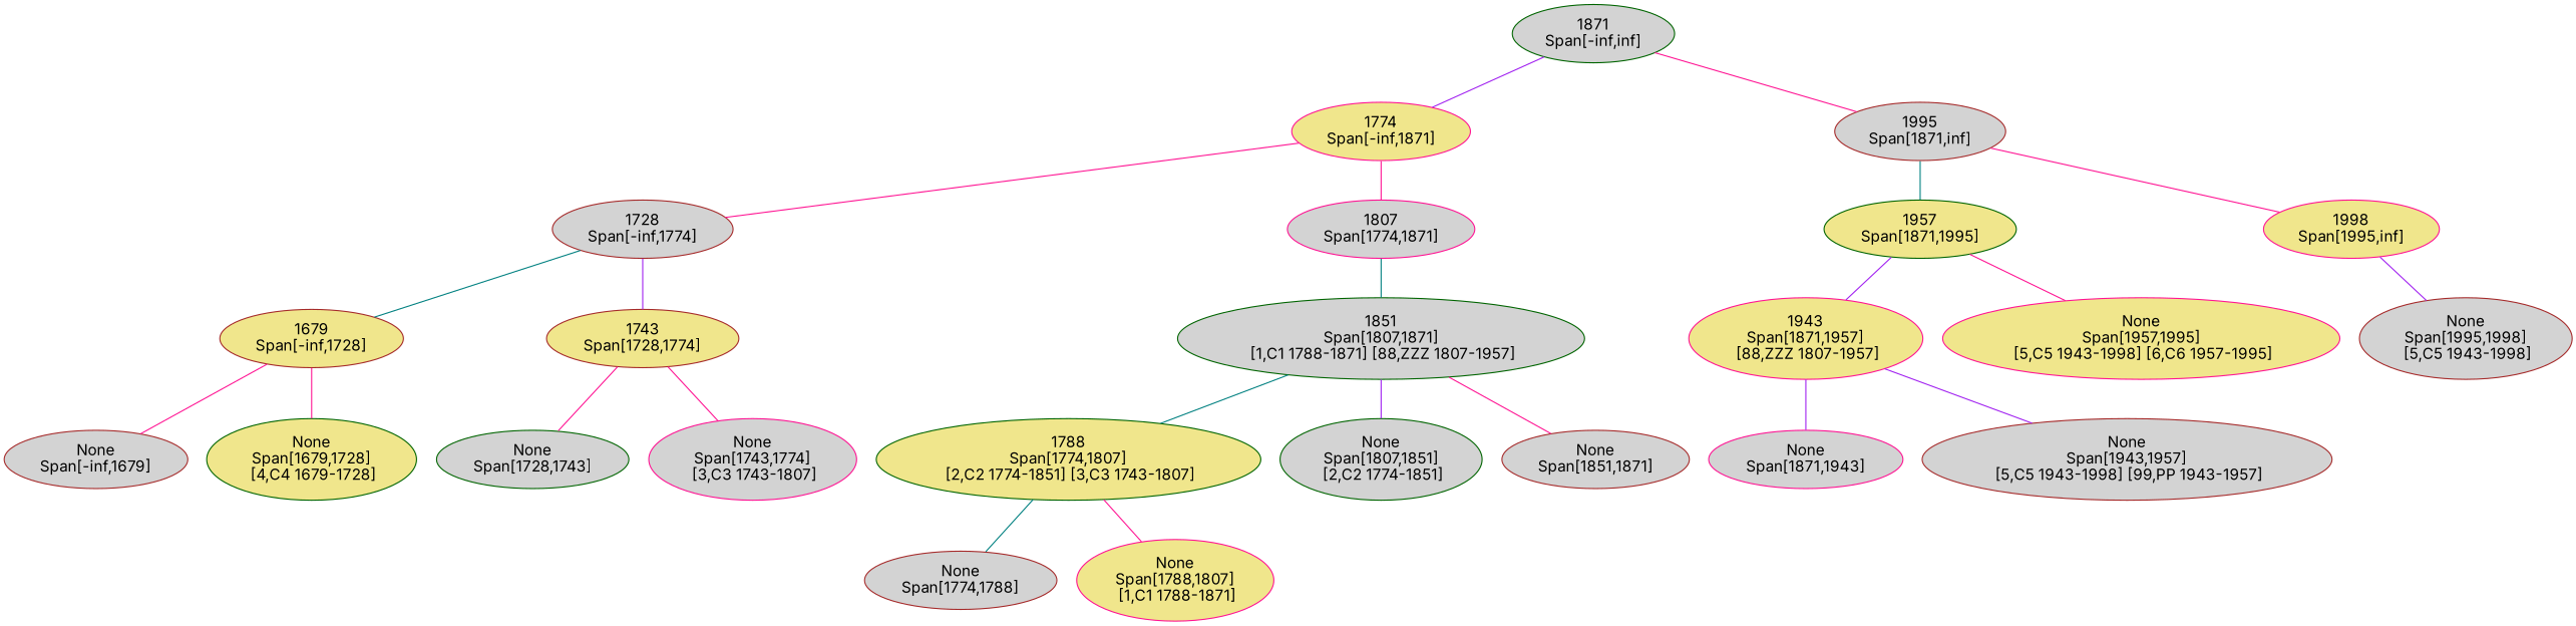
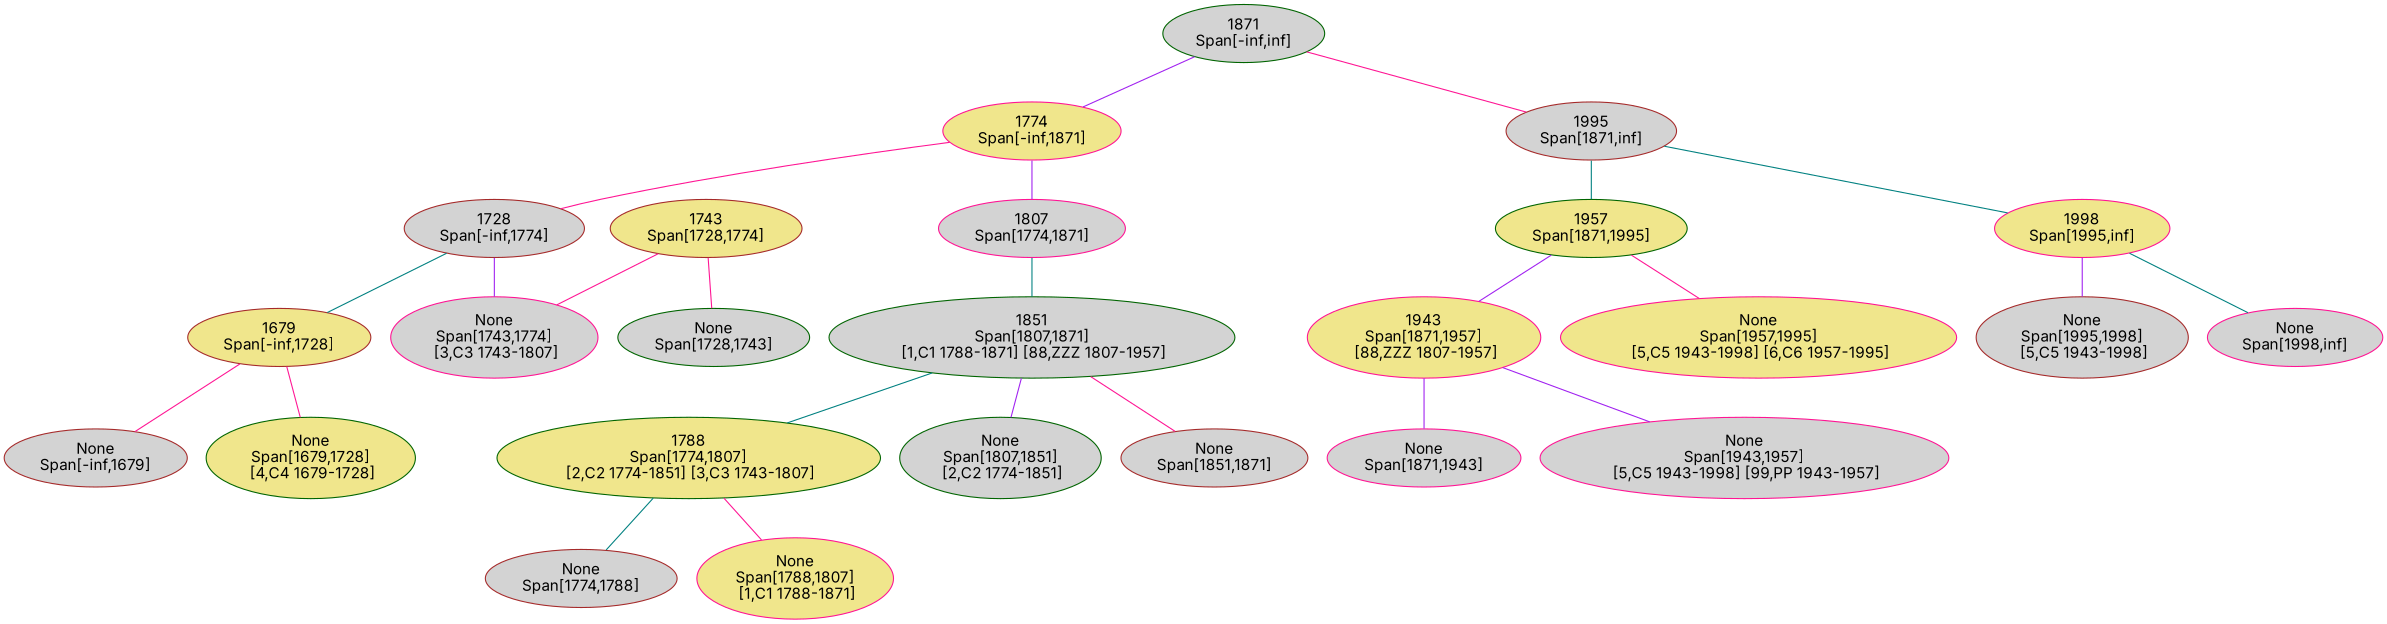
  graph {
    fontname=Inter
    node [color=deeppink fillcolor=lightgrey fontname=Inter style=filled]
    edge [color=deeppink fontname=Inter]
    "1871\nSpan[-inf,inf]\n" [color=darkgreen]
    "1774\nSpan[-inf,1871]\n" [fillcolor=khaki]
    "1995\nSpan[1871,inf]\n" [color=brown]
    "1728\nSpan[-inf,1774]\n" [color=brown]
    "1807\nSpan[1774,1871]\n"
    "1957\nSpan[1871,1995]\n" [color=darkgreen fillcolor=khaki]
    "1998\nSpan[1995,inf]\n" [fillcolor=khaki]
    "1679\nSpan[-inf,1728]\n" [color=brown fillcolor=khaki]
    "1743\nSpan[1728,1774]\n" [color=brown fillcolor=khaki]
    "1851\nSpan[1807,1871]\n [1,C1 1788-1871] [88,ZZZ 1807-1957]" [color=darkgreen]
    "1943\nSpan[1871,1957]\n [88,ZZZ 1807-1957]" [fillcolor=khaki]
    "None\nSpan[1957,1995]\n [5,C5 1943-1998] [6,C6 1957-1995]" [fillcolor=khaki]
    "None\nSpan[1995,1998]\n [5,C5 1943-1998]" [color=brown]
+   "None\nSpan[1998,inf]\n"
    "None\nSpan[-inf,1679]\n" [color=brown]
    "None\nSpan[1679,1728]\n [4,C4 1679-1728]" [color=darkgreen fillcolor=khaki]
    "None\nSpan[1728,1743]\n" [color=darkgreen]
    "None\nSpan[1743,1774]\n [3,C3 1743-1807]"
    "1788\nSpan[1774,1807]\n [2,C2 1774-1851] [3,C3 1743-1807]" [color=darkgreen fillcolor=khaki]
    "None\nSpan[1774,1788]\n" [color=brown]
    "None\nSpan[1788,1807]\n [1,C1 1788-1871]" [fillcolor=khaki]
    "None\nSpan[1807,1851]\n [2,C2 1774-1851]" [color=darkgreen]
    "None\nSpan[1851,1871]\n" [color=brown]
    "None\nSpan[1871,1943]\n"
-   "None\nSpan[1943,1957]\n [5,C5 1943-1998] [99,PP 1943-1957]" [color=brown]
+   "None\nSpan[1943,1957]\n [5,C5 1943-1998] [99,PP 1943-1957]"
    "1871\nSpan[-inf,inf]\n" -- "1774\nSpan[-inf,1871]\n" [color=purple]
    "1871\nSpan[-inf,inf]\n" -- "1995\nSpan[1871,inf]\n"
    "1774\nSpan[-inf,1871]\n" -- "1728\nSpan[-inf,1774]\n"
-   "1774\nSpan[-inf,1871]\n" -- "1807\nSpan[1774,1871]\n"
+   "1774\nSpan[-inf,1871]\n" -- "1807\nSpan[1774,1871]\n" [color=purple]
    "1995\nSpan[1871,inf]\n" -- "1957\nSpan[1871,1995]\n" [color=teal]
-   "1995\nSpan[1871,inf]\n" -- "1998\nSpan[1995,inf]\n"
+   "1995\nSpan[1871,inf]\n" -- "1998\nSpan[1995,inf]\n" [color=teal]
    "1728\nSpan[-inf,1774]\n" -- "1679\nSpan[-inf,1728]\n" [color=teal]
-   "1728\nSpan[-inf,1774]\n" -- "1743\nSpan[1728,1774]\n" [color=purple]
+   "1728\nSpan[-inf,1774]\n" -- "None\nSpan[1743,1774]\n [3,C3 1743-1807]" [color=purple]
    "1807\nSpan[1774,1871]\n" -- "1851\nSpan[1807,1871]\n [1,C1 1788-1871] [88,ZZZ 1807-1957]" [color=teal]
    "1957\nSpan[1871,1995]\n" -- "1943\nSpan[1871,1957]\n [88,ZZZ 1807-1957]" [color=purple]
    "1957\nSpan[1871,1995]\n" -- "None\nSpan[1957,1995]\n [5,C5 1943-1998] [6,C6 1957-1995]"
    "1998\nSpan[1995,inf]\n" -- "None\nSpan[1995,1998]\n [5,C5 1943-1998]" [color=purple]
+   "1998\nSpan[1995,inf]\n" -- "None\nSpan[1998,inf]\n" [color=teal]
    "1679\nSpan[-inf,1728]\n" -- "None\nSpan[-inf,1679]\n"
    "1679\nSpan[-inf,1728]\n" -- "None\nSpan[1679,1728]\n [4,C4 1679-1728]"
    "1743\nSpan[1728,1774]\n" -- "None\nSpan[1728,1743]\n"
    "1743\nSpan[1728,1774]\n" -- "None\nSpan[1743,1774]\n [3,C3 1743-1807]"
    "1851\nSpan[1807,1871]\n [1,C1 1788-1871] [88,ZZZ 1807-1957]" -- "1788\nSpan[1774,1807]\n [2,C2 1774-1851] [3,C3 1743-1807]" [color=teal]
    "1851\nSpan[1807,1871]\n [1,C1 1788-1871] [88,ZZZ 1807-1957]" -- "None\nSpan[1807,1851]\n [2,C2 1774-1851]" [color=purple]
    "1851\nSpan[1807,1871]\n [1,C1 1788-1871] [88,ZZZ 1807-1957]" -- "None\nSpan[1851,1871]\n"
    "1943\nSpan[1871,1957]\n [88,ZZZ 1807-1957]" -- "None\nSpan[1871,1943]\n" [color=purple]
    "1943\nSpan[1871,1957]\n [88,ZZZ 1807-1957]" -- "None\nSpan[1943,1957]\n [5,C5 1943-1998] [99,PP 1943-1957]" [color=purple]
    "1788\nSpan[1774,1807]\n [2,C2 1774-1851] [3,C3 1743-1807]" -- "None\nSpan[1774,1788]\n" [color=teal]
    "1788\nSpan[1774,1807]\n [2,C2 1774-1851] [3,C3 1743-1807]" -- "None\nSpan[1788,1807]\n [1,C1 1788-1871]"
  }
